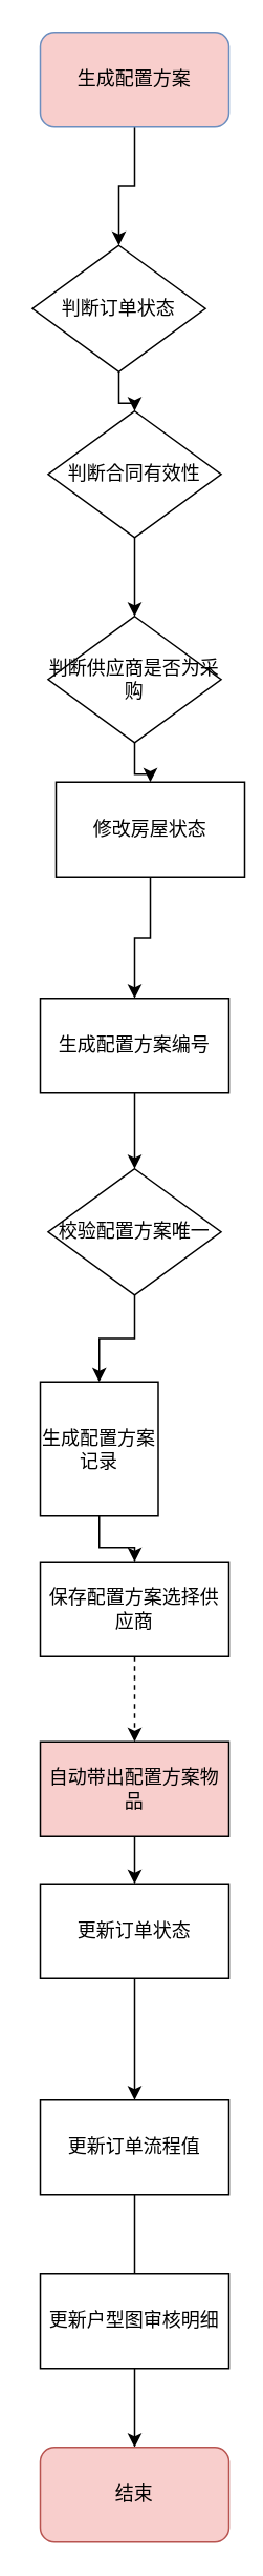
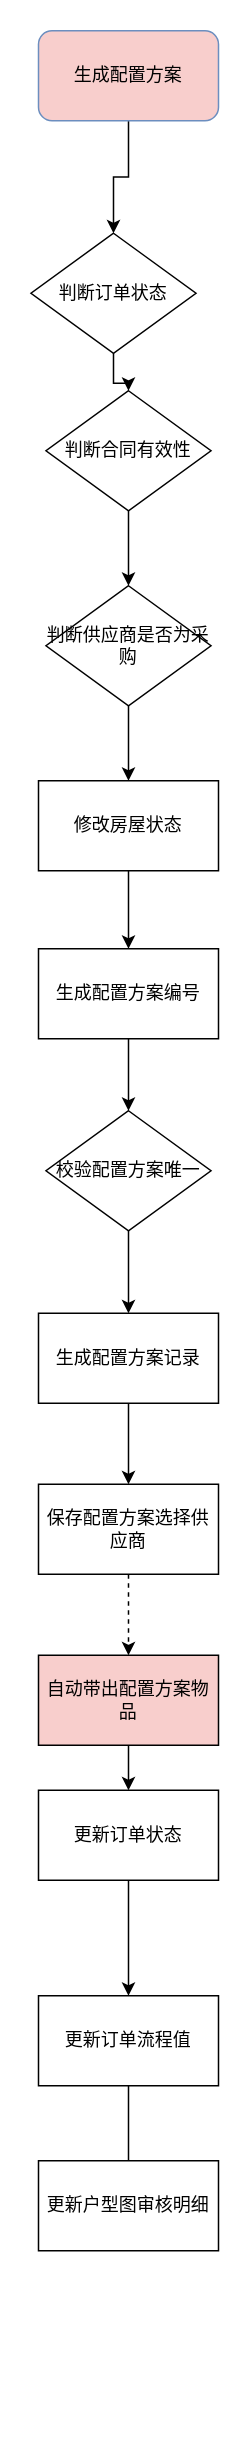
  <mxCell id="0" />
  <mxCell id="1" parent="0" />
  <mxCell id="2" style="edgeStyle=orthogonalEdgeStyle;rounded=0;orthogonalLoop=1;jettySize=auto;html=1;entryX=0.5;entryY=0;entryDx=0;entryDy=0;" edge="1" parent="1" source="3" target="5"><mxGeometry relative="1" as="geometry" /></mxCell>
  <mxCell id="3" value="生成配置方案" style="rounded=1;whiteSpace=wrap;html=1;fillColor=#f8cecc;strokeColor=#6c8ebf;" vertex="1" parent="1"><mxGeometry x="25" width="120" height="60" as="geometry" y="20" /></mxCell>
  <mxCell id="4" style="edgeStyle=orthogonalEdgeStyle;rounded=0;orthogonalLoop=1;jettySize=auto;html=1;" edge="1" parent="1" source="5" target="7"><mxGeometry relative="1" as="geometry" /></mxCell>
  <mxCell id="5" value="判断订单状态" style="rhombus;whiteSpace=wrap;html=1;" vertex="1" parent="1"><mxGeometry x="20" y="155" width="110" height="80" as="geometry" /></mxCell>
  <mxCell id="6" style="edgeStyle=orthogonalEdgeStyle;rounded=0;orthogonalLoop=1;jettySize=auto;html=1;entryX=0.5;entryY=0;entryDx=0;entryDy=0;" edge="1" parent="1" source="7" target="9"><mxGeometry relative="1" as="geometry" /></mxCell>
  <mxCell id="7" value="判断合同有效性" style="rhombus;whiteSpace=wrap;html=1;" vertex="1" parent="1"><mxGeometry x="30" y="260" width="110" height="80" as="geometry" /></mxCell>
  <mxCell id="8" style="edgeStyle=orthogonalEdgeStyle;rounded=0;orthogonalLoop=1;jettySize=auto;html=1;" edge="1" parent="1" source="9" target="11"><mxGeometry relative="1" as="geometry" /></mxCell>
  <mxCell id="9" value="判断供应商是否为采购" style="rhombus;whiteSpace=wrap;html=1;" vertex="1" parent="1"><mxGeometry x="30" y="390" width="110" height="80" as="geometry" /></mxCell>
  <mxCell id="10" style="edgeStyle=orthogonalEdgeStyle;rounded=0;orthogonalLoop=1;jettySize=auto;html=1;entryX=0.5;entryY=0;entryDx=0;entryDy=0;" edge="1" parent="1" source="11" target="13"><mxGeometry relative="1" as="geometry" /></mxCell>
- <mxCell id="11" value="修改房屋状态" style="rounded=0;whiteSpace=wrap;html=1;" vertex="1" parent="1"><mxGeometry x="35" y="495" width="120" height="60" as="geometry" /></mxCell>
+ <mxCell id="11" value="修改房屋状态" style="rounded=0;whiteSpace=wrap;html=1;" vertex="1" parent="1"><mxGeometry x="25" y="520" width="120" height="60" as="geometry" /></mxCell>
  <mxCell id="12" style="edgeStyle=orthogonalEdgeStyle;rounded=0;orthogonalLoop=1;jettySize=auto;html=1;entryX=0.5;entryY=0;entryDx=0;entryDy=0;" edge="1" parent="1" source="13" target="15"><mxGeometry relative="1" as="geometry" /></mxCell>
  <mxCell id="13" value="生成配置方案编号" style="rounded=0;whiteSpace=wrap;html=1;" vertex="1" parent="1"><mxGeometry x="25" y="632" width="120" height="60" as="geometry" /></mxCell>
  <mxCell id="14" style="edgeStyle=orthogonalEdgeStyle;rounded=0;orthogonalLoop=1;jettySize=auto;html=1;entryX=0.5;entryY=0;entryDx=0;entryDy=0;" edge="1" parent="1" source="15" target="17"><mxGeometry relative="1" as="geometry" /></mxCell>
  <mxCell id="15" value="校验配置方案唯一" style="rhombus;whiteSpace=wrap;html=1;" vertex="1" parent="1"><mxGeometry x="30" y="740" width="110" height="80" as="geometry" /></mxCell>
  <mxCell id="16" style="edgeStyle=orthogonalEdgeStyle;rounded=0;orthogonalLoop=1;jettySize=auto;html=1;entryX=0.5;entryY=0;entryDx=0;entryDy=0;" edge="1" parent="1" source="17" target="19"><mxGeometry relative="1" as="geometry" /></mxCell>
- <mxCell id="17" value="生成配置方案记录" style="rounded=0;whiteSpace=wrap;html=1;" vertex="1" parent="1"><mxGeometry x="25" y="875" width="75" height="85" as="geometry" /></mxCell>
+ <mxCell id="17" value="生成配置方案记录" style="rounded=0;whiteSpace=wrap;html=1;" vertex="1" parent="1"><mxGeometry x="25" y="875" width="120" height="60" as="geometry" /></mxCell>
  <mxCell id="18" style="edgeStyle=orthogonalEdgeStyle;rounded=0;orthogonalLoop=1;jettySize=auto;html=1;entryX=0.5;entryY=0;entryDx=0;entryDy=0;dashed=1;" edge="1" parent="1" source="19" target="21"><mxGeometry relative="1" as="geometry" /></mxCell>
  <mxCell id="19" value="保存配置方案选择供应商" style="rounded=0;whiteSpace=wrap;html=1;" vertex="1" parent="1"><mxGeometry x="25" y="989" width="120" height="60" as="geometry" /></mxCell>
  <mxCell id="20" style="edgeStyle=orthogonalEdgeStyle;rounded=0;orthogonalLoop=1;jettySize=auto;html=1;" edge="1" parent="1" source="21" target="23"><mxGeometry relative="1" as="geometry" /></mxCell>
  <mxCell id="21" value="自动带出配置方案物品" style="rounded=0;whiteSpace=wrap;html=1;fillColor=#f8cecc;" vertex="1" parent="1"><mxGeometry x="25" y="1103" width="120" height="60" as="geometry" /></mxCell>
  <mxCell id="22" style="edgeStyle=orthogonalEdgeStyle;rounded=0;orthogonalLoop=1;jettySize=auto;html=1;entryX=0.5;entryY=0;entryDx=0;entryDy=0;" edge="1" parent="1" source="23" target="25"><mxGeometry relative="1" as="geometry" /></mxCell>
  <mxCell id="23" value="更新订单状态" style="rounded=0;whiteSpace=wrap;html=1;" vertex="1" parent="1"><mxGeometry x="25" y="1193" width="120" height="60" as="geometry" /></mxCell>
  <mxCell id="24" style="edgeStyle=orthogonalEdgeStyle;rounded=0;orthogonalLoop=1;jettySize=auto;html=1;entryX=0.5;entryY=0;entryDx=0;entryDy=0;endArrow=none;" edge="1" parent="1" source="25" target="27"><mxGeometry relative="1" as="geometry" /></mxCell>
  <mxCell id="25" value="更新订单流程值" style="rounded=0;whiteSpace=wrap;html=1;" vertex="1" parent="1"><mxGeometry x="25" y="1330" width="120" height="60" as="geometry" /></mxCell>
- <mxCell id="26" style="edgeStyle=orthogonalEdgeStyle;rounded=0;orthogonalLoop=1;jettySize=auto;html=1;entryX=0.5;entryY=0;entryDx=0;entryDy=0;" edge="1" parent="1" source="27" target="28"><mxGeometry relative="1" as="geometry" /></mxCell>
  <mxCell id="27" value="更新户型图审核明细" style="rounded=0;whiteSpace=wrap;html=1;" vertex="1" parent="1"><mxGeometry x="25" y="1440" width="120" height="60" as="geometry" /></mxCell>
- <mxCell id="28" value="结束" style="rounded=1;whiteSpace=wrap;html=1;fillColor=#f8cecc;strokeColor=#b85450;" vertex="1" parent="1"><mxGeometry x="25" y="1550" width="120" height="60" as="geometry" /></mxCell>
